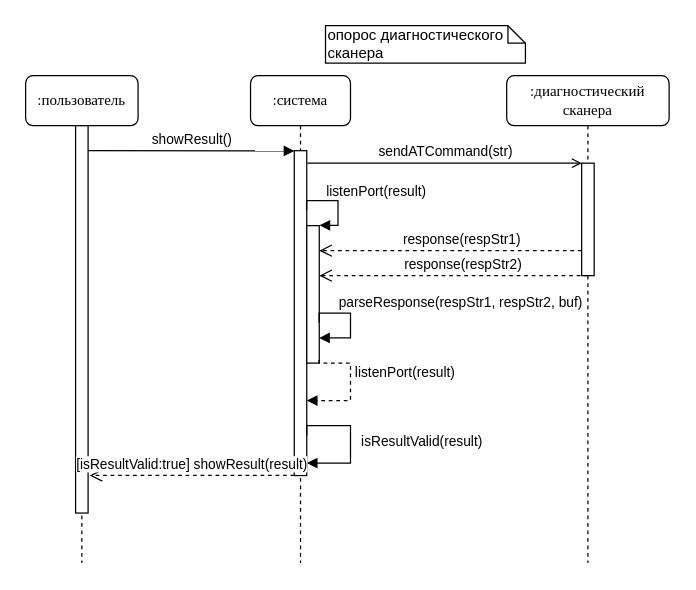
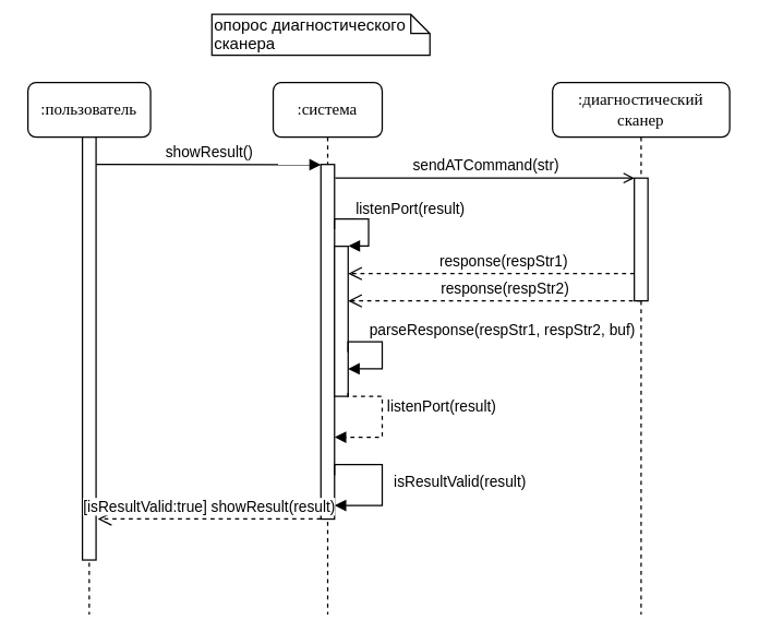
  <mxCell id="0" />
  <mxCell id="1" parent="0" />
  <mxCell id="2" value=":система" style="shape=umlLifeline;perimeter=lifelinePerimeter;whiteSpace=wrap;html=1;container=1;collapsible=0;recursiveResize=0;outlineConnect=0;rounded=1;shadow=0;comic=0;labelBackgroundColor=none;strokeWidth=1;fontFamily=Verdana;fontSize=12;align=center;" parent="1" vertex="1"><mxGeometry x="200" y="60" width="80" height="390" as="geometry" /></mxCell>
  <mxCell id="3" value="" style="html=1;points=[];perimeter=orthogonalPerimeter;" vertex="1" parent="2"><mxGeometry x="35" y="60" width="10" height="260" as="geometry" /></mxCell>
  <mxCell id="4" value="" style="html=1;points=[];perimeter=orthogonalPerimeter;" vertex="1" parent="2"><mxGeometry x="45" y="120" width="10" height="110" as="geometry" /></mxCell>
  <mxCell id="5" value="isResultValid(result)" style="edgeStyle=orthogonalEdgeStyle;html=1;align=left;spacingLeft=2;endArrow=block;rounded=0;" edge="1" parent="2" target="3"><mxGeometry x="0.045" y="5" relative="1" as="geometry"><mxPoint x="45" y="288" as="sourcePoint" /><Array as="points"><mxPoint x="45" y="280" /><mxPoint x="80" y="280" /><mxPoint x="80" y="310" /></Array><mxPoint x="60.15" y="299.98" as="targetPoint" /><mxPoint as="offset" /></mxGeometry></mxCell>
- <mxCell id="6" value="опорос диагностического сканера" style="shape=note;whiteSpace=wrap;html=1;size=14;verticalAlign=top;align=left;spacingTop=-6;" parent="1" vertex="1"><mxGeometry x="260" width="160" height="30" as="geometry" y="20" /></mxCell>
+ <mxCell id="6" value="опорос диагностического сканера" style="shape=note;whiteSpace=wrap;html=1;size=14;verticalAlign=top;align=left;spacingTop=-6;" parent="1" vertex="1"><mxGeometry x="155" y="10" width="160" height="30" as="geometry" /></mxCell>
  <mxCell id="7" value="listenPort(result)" style="edgeStyle=orthogonalEdgeStyle;html=1;align=left;spacingLeft=2;endArrow=block;rounded=0;entryX=1.015;entryY=-0.002;exitX=1;exitY=0.204;exitDx=0;exitDy=0;exitPerimeter=0;entryDx=0;entryDy=0;entryPerimeter=0;" parent="1" edge="1" target="4"><mxGeometry x="-0.906" y="-7" relative="1" as="geometry"><mxPoint x="244.862" y="167.49" as="sourcePoint" /><Array as="points"><mxPoint x="245" y="160" /><mxPoint x="270" y="160" /><mxPoint x="270" y="180" /></Array><mxPoint x="244.862" y="179.904" as="targetPoint" /><mxPoint x="5" y="-12" as="offset" /></mxGeometry></mxCell>
  <mxCell id="8" value="parseResponse(respStr1, respStr2, buf)" style="edgeStyle=orthogonalEdgeStyle;html=1;align=left;spacingLeft=2;endArrow=block;rounded=0;entryX=1;entryY=0;exitX=1;exitY=0.204;exitDx=0;exitDy=0;exitPerimeter=0;" edge="1" parent="1"><mxGeometry x="-0.906" y="-7" relative="1" as="geometry"><mxPoint x="254.862" y="257.49" as="sourcePoint" /><Array as="points"><mxPoint x="255" y="250.01" /><mxPoint x="280" y="250.01" /><mxPoint x="280" y="270.01" /></Array><mxPoint x="254.862" y="269.904" as="targetPoint" /><mxPoint x="5" y="-12" as="offset" /></mxGeometry></mxCell>
  <mxCell id="9" value="" style="html=1;verticalAlign=bottom;endArrow=open;dashed=1;endSize=8;" edge="1" parent="1" target="4"><mxGeometry relative="1" as="geometry"><mxPoint x="260" y="220" as="targetPoint" /><mxPoint x="470" y="220" as="sourcePoint" /><Array as="points"><mxPoint x="355" y="220" /></Array></mxGeometry></mxCell>
  <mxCell id="10" value="response(respStr2)" style="edgeLabel;html=1;align=center;verticalAlign=middle;resizable=0;points=[];" vertex="1" connectable="0" parent="9"><mxGeometry x="0.739" y="85" relative="1" as="geometry"><mxPoint x="86" y="-95" as="offset" /></mxGeometry></mxCell>
  <mxCell id="11" value="" style="html=1;verticalAlign=bottom;endArrow=open;dashed=1;endSize=8;" parent="1" source="14" target="4" edge="1"><mxGeometry relative="1" as="geometry"><mxPoint x="260" y="210" as="targetPoint" /><Array as="points"><mxPoint x="350" y="200" /></Array></mxGeometry></mxCell>
  <mxCell id="12" value="response(respStr1)" style="edgeLabel;html=1;align=center;verticalAlign=middle;resizable=0;points=[];" vertex="1" connectable="0" parent="11"><mxGeometry x="0.739" y="85" relative="1" as="geometry"><mxPoint x="86" y="-95" as="offset" /></mxGeometry></mxCell>
- <mxCell id="13" value=":диагностический сканера" style="shape=umlLifeline;perimeter=lifelinePerimeter;whiteSpace=wrap;html=1;container=1;collapsible=0;recursiveResize=0;outlineConnect=0;rounded=1;shadow=0;comic=0;labelBackgroundColor=none;strokeWidth=1;fontFamily=Verdana;fontSize=12;align=center;" parent="1" vertex="1"><mxGeometry x="405" y="60" width="130" height="390" as="geometry" /></mxCell>
+ <mxCell id="13" value=":диагностический сканер" style="shape=umlLifeline;perimeter=lifelinePerimeter;whiteSpace=wrap;html=1;container=1;collapsible=0;recursiveResize=0;outlineConnect=0;rounded=1;shadow=0;comic=0;labelBackgroundColor=none;strokeWidth=1;fontFamily=Verdana;fontSize=12;align=center;" parent="1" vertex="1"><mxGeometry x="405" y="60" width="130" height="390" as="geometry" /></mxCell>
  <mxCell id="14" value="" style="html=1;points=[];perimeter=orthogonalPerimeter;" parent="13" vertex="1"><mxGeometry x="60" y="70" width="10" height="90" as="geometry" /></mxCell>
  <mxCell id="15" value="listenPort(result)" style="edgeStyle=orthogonalEdgeStyle;html=1;align=left;spacingLeft=2;endArrow=block;rounded=0;exitX=1;exitY=0.204;exitDx=0;exitDy=0;exitPerimeter=0;dashed=1;" edge="1" parent="1"><mxGeometry x="-0.228" relative="1" as="geometry"><mxPoint x="254.862" y="287.49" as="sourcePoint" /><Array as="points"><mxPoint x="255" y="290" /><mxPoint x="280" y="290" /><mxPoint x="280" y="320" /></Array><mxPoint x="245" y="320" as="targetPoint" /><mxPoint as="offset" /></mxGeometry></mxCell>
  <mxCell id="16" value=":пользователь" style="shape=umlLifeline;perimeter=lifelinePerimeter;whiteSpace=wrap;html=1;container=1;collapsible=0;recursiveResize=0;outlineConnect=0;rounded=1;shadow=0;comic=0;labelBackgroundColor=none;strokeWidth=1;fontFamily=Verdana;fontSize=12;align=center;" vertex="1" parent="1"><mxGeometry x="20" y="60" width="90" height="390" as="geometry" /></mxCell>
  <mxCell id="17" value="" style="html=1;points=[];perimeter=orthogonalPerimeter;" vertex="1" parent="16"><mxGeometry x="40" y="40" width="10" height="310" as="geometry" /></mxCell>
  <mxCell id="18" value="[isResultValid:true] showResult(result)" style="html=1;verticalAlign=bottom;endArrow=open;dashed=1;endSize=8;entryX=1.129;entryY=0.903;entryDx=0;entryDy=0;entryPerimeter=0;" edge="1" parent="1" source="3" target="17"><mxGeometry relative="1" as="geometry"><mxPoint x="230" y="380" as="sourcePoint" /><mxPoint x="150" y="380" as="targetPoint" /></mxGeometry></mxCell>
  <mxCell id="19" value="sendATCommand(str)" style="html=1;verticalAlign=bottom;startArrow=none;startFill=0;endArrow=open;startSize=8;endFill=0;entryX=0.017;entryY=0;entryDx=0;entryDy=0;entryPerimeter=0;exitX=1.051;exitY=0.038;exitDx=0;exitDy=0;exitPerimeter=0;" parent="1" target="14" edge="1" source="3"><mxGeometry width="60" relative="1" as="geometry"><mxPoint x="240" y="130" as="sourcePoint" /><mxPoint x="460" y="129" as="targetPoint" /></mxGeometry></mxCell>
  <mxCell id="20" value="showResult()" style="html=1;verticalAlign=bottom;startArrow=none;startFill=0;endArrow=block;startSize=8;endFill=1;entryX=0.012;entryY=0.001;entryDx=0;entryDy=0;entryPerimeter=0;" edge="1" parent="1" target="3"><mxGeometry width="60" relative="1" as="geometry"><mxPoint x="70" y="120" as="sourcePoint" /><mxPoint x="230" y="130" as="targetPoint" /></mxGeometry></mxCell>
